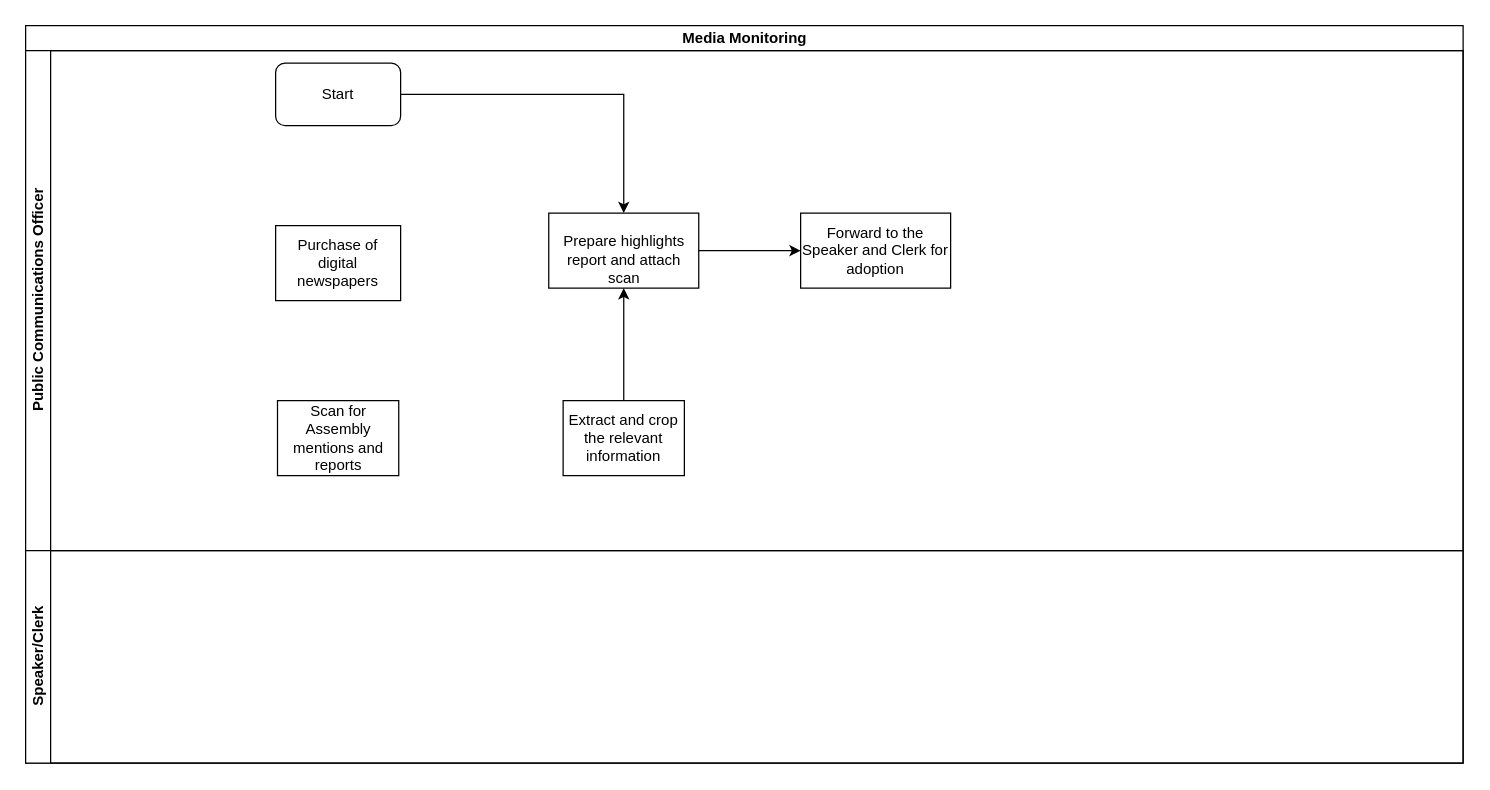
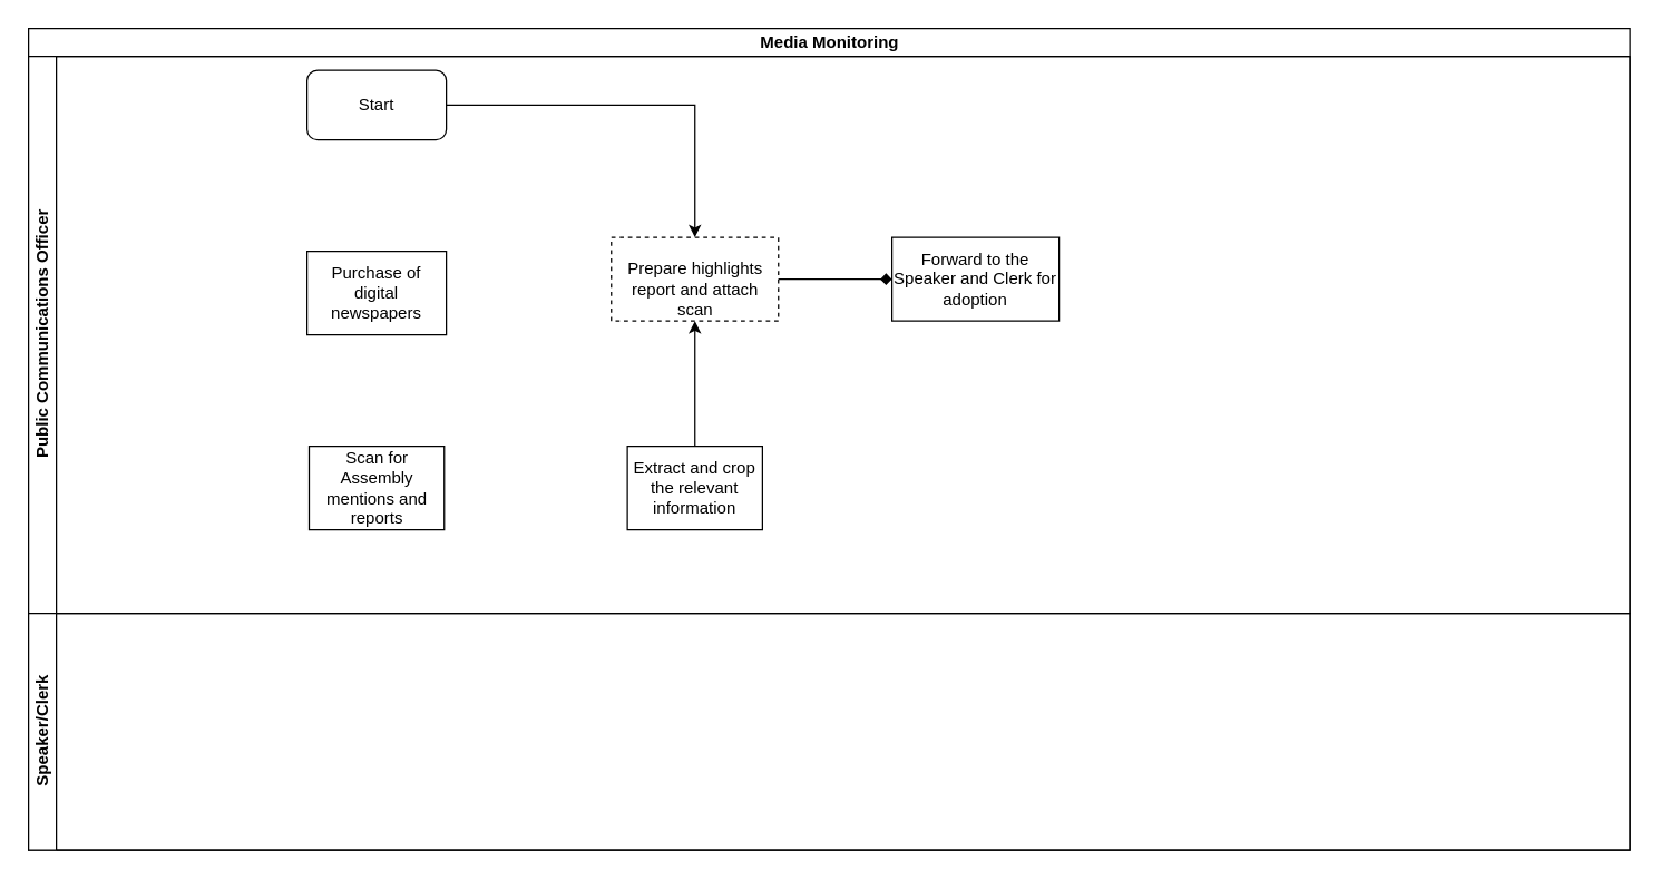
  <mxCell id="0" />
  <mxCell id="1" parent="0" />
  <mxCell id="2" value="Media Monitoring" style="swimlane;html=1;childLayout=stackLayout;resizeParent=1;resizeParentMax=0;horizontal=1;startSize=20;horizontalStack=0;" vertex="1" parent="1"><mxGeometry x="20" y="20" width="1150" height="590" as="geometry" /></mxCell>
  <mxCell id="3" value="Public Communications Officer" style="swimlane;html=1;startSize=20;horizontal=0;" vertex="1" parent="2"><mxGeometry y="20" width="1150" height="400" as="geometry" /></mxCell>
  <mxCell id="4" value="Start" style="rounded=1;whiteSpace=wrap;html=1;" vertex="1" parent="3"><mxGeometry x="200" y="10" width="100" height="50" as="geometry" /></mxCell>
  <mxCell id="5" value="Forward to the Speaker and Clerk for adoption" style="whiteSpace=wrap;html=1;rounded=0;" vertex="1" parent="3"><mxGeometry x="620" y="130" width="120" height="60" as="geometry" /></mxCell>
- <mxCell id="6" value="&lt;br/&gt;Prepare highlights report and attach scan &lt;br/&gt;" style="whiteSpace=wrap;html=1;rounded=0;" vertex="1" parent="3"><mxGeometry x="418.5" y="130" width="120" height="60" as="geometry" /></mxCell>
+ <mxCell id="6" value="&lt;br/&gt;Prepare highlights report and attach scan &lt;br/&gt;" style="whiteSpace=wrap;html=1;rounded=0;dashed=1;" vertex="1" parent="3"><mxGeometry x="418.5" y="130" width="120" height="60" as="geometry" /></mxCell>
  <mxCell id="7" value="Purchase of digital newspapers" style="rounded=0;whiteSpace=wrap;html=1;" vertex="1" parent="3"><mxGeometry x="200" y="140" width="100" height="60" as="geometry" /></mxCell>
  <mxCell id="8" value="" style="edgeStyle=orthogonalEdgeStyle;rounded=0;orthogonalLoop=1;jettySize=auto;html=1;" edge="1" parent="3" source="4" target="6"><mxGeometry relative="1" as="geometry"><mxPoint x="260" y="135" as="targetPoint" /></mxGeometry></mxCell>
  <mxCell id="9" value="Scan for Assembly mentions and reports" style="whiteSpace=wrap;html=1;rounded=0;" vertex="1" parent="3"><mxGeometry x="201.5" y="280" width="97" height="60" as="geometry" /></mxCell>
  <mxCell id="10" value="Extract and crop the relevant information" style="whiteSpace=wrap;html=1;rounded=0;" vertex="1" parent="3"><mxGeometry x="430" y="280" width="97" height="60" as="geometry" /></mxCell>
  <mxCell id="11" value="" style="edgeStyle=orthogonalEdgeStyle;rounded=0;orthogonalLoop=1;jettySize=auto;html=1;" edge="1" parent="3" source="10" target="6"><mxGeometry relative="1" as="geometry" /></mxCell>
- <mxCell id="12" value="" style="edgeStyle=orthogonalEdgeStyle;rounded=0;orthogonalLoop=1;jettySize=auto;html=1;" edge="1" parent="3" source="6" target="5"><mxGeometry relative="1" as="geometry" /></mxCell>
+ <mxCell id="12" value="" style="edgeStyle=orthogonalEdgeStyle;rounded=0;orthogonalLoop=1;jettySize=auto;html=1;endArrow=diamond;" edge="1" parent="3" source="6" target="5"><mxGeometry relative="1" as="geometry" /></mxCell>
  <mxCell id="13" value="Speaker/Clerk" style="swimlane;html=1;startSize=20;horizontal=0;" vertex="1" parent="2"><mxGeometry y="420" width="1150" height="170" as="geometry" /></mxCell>
